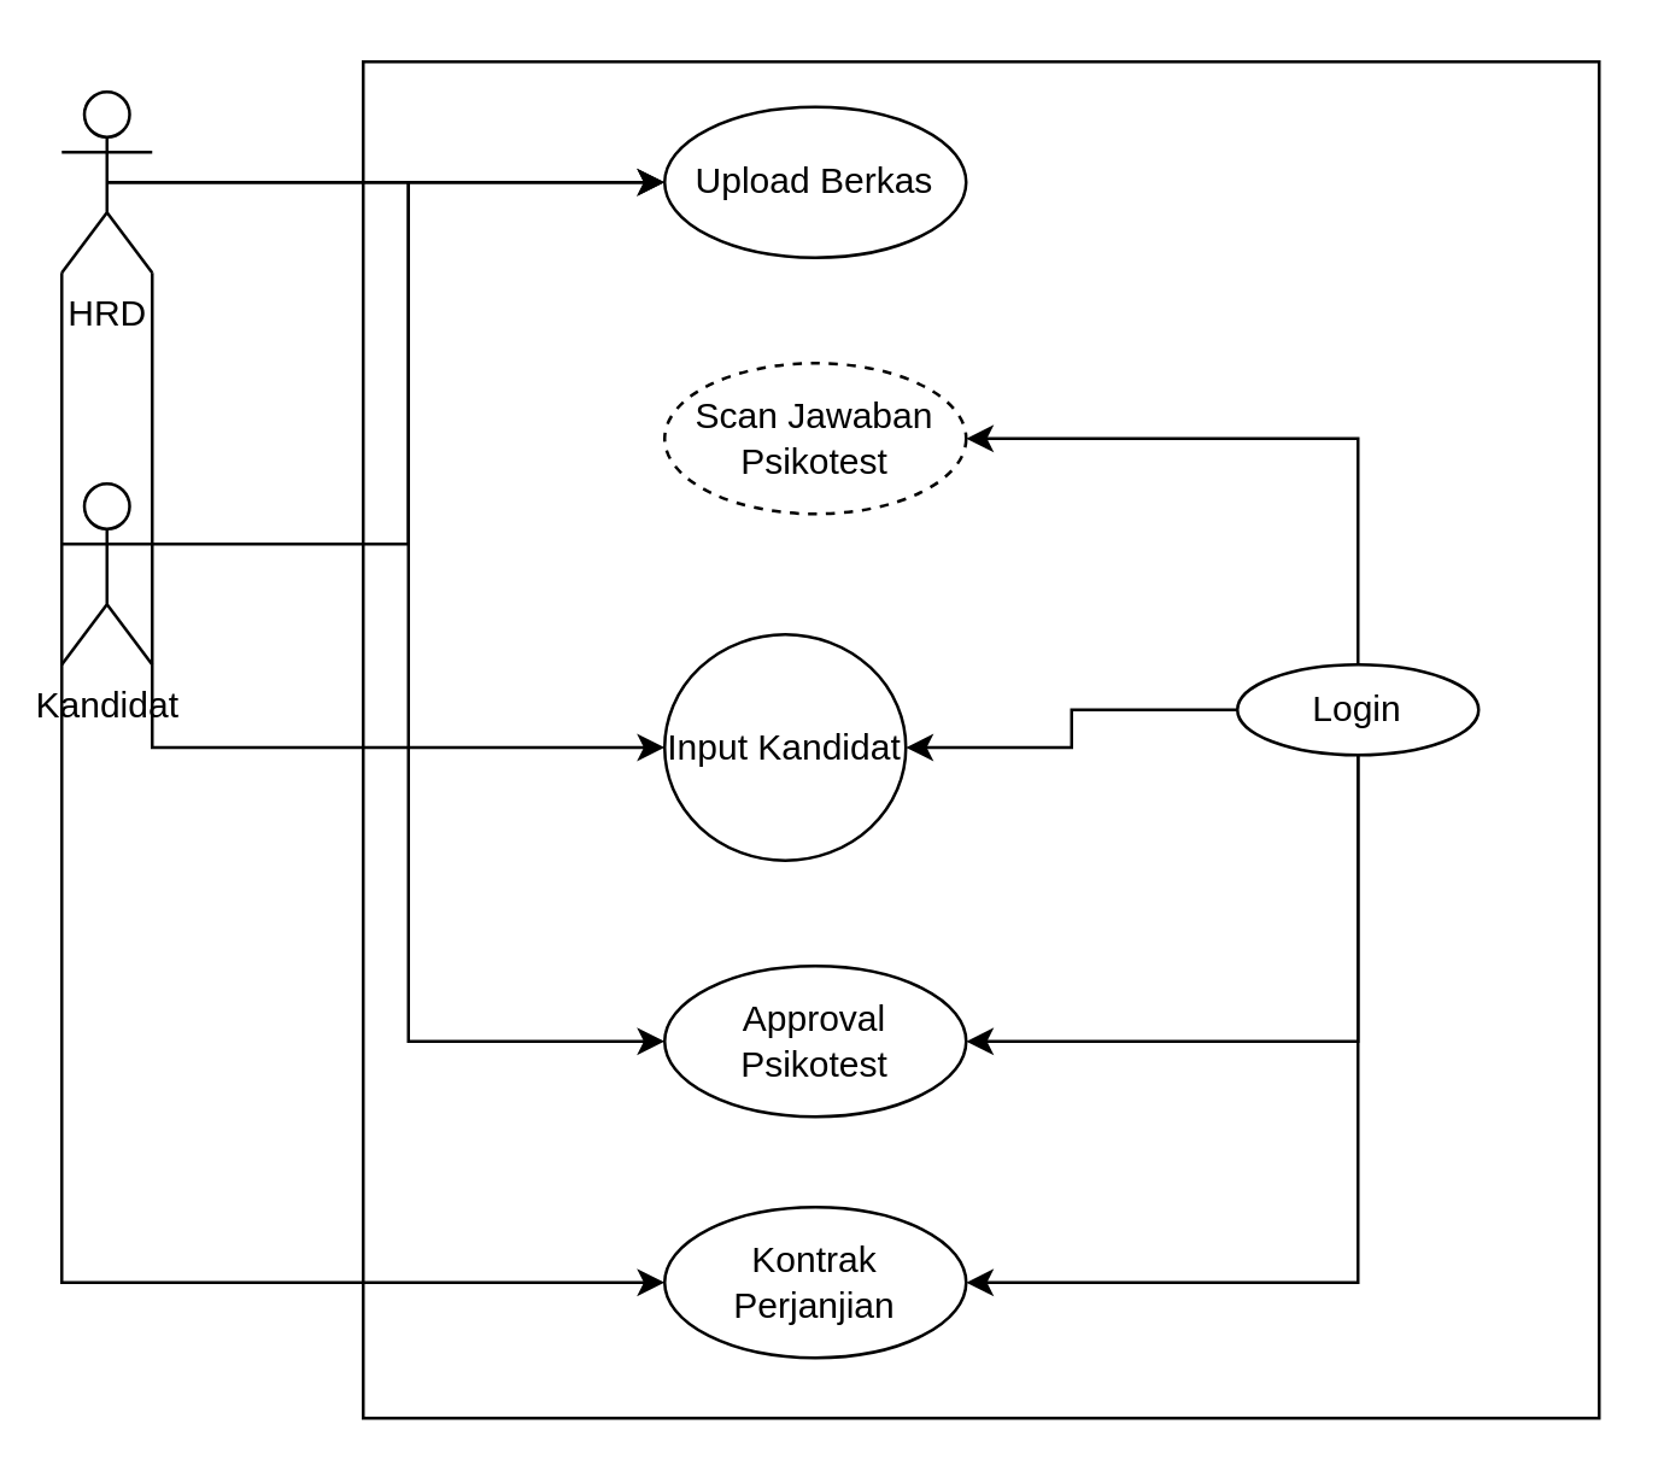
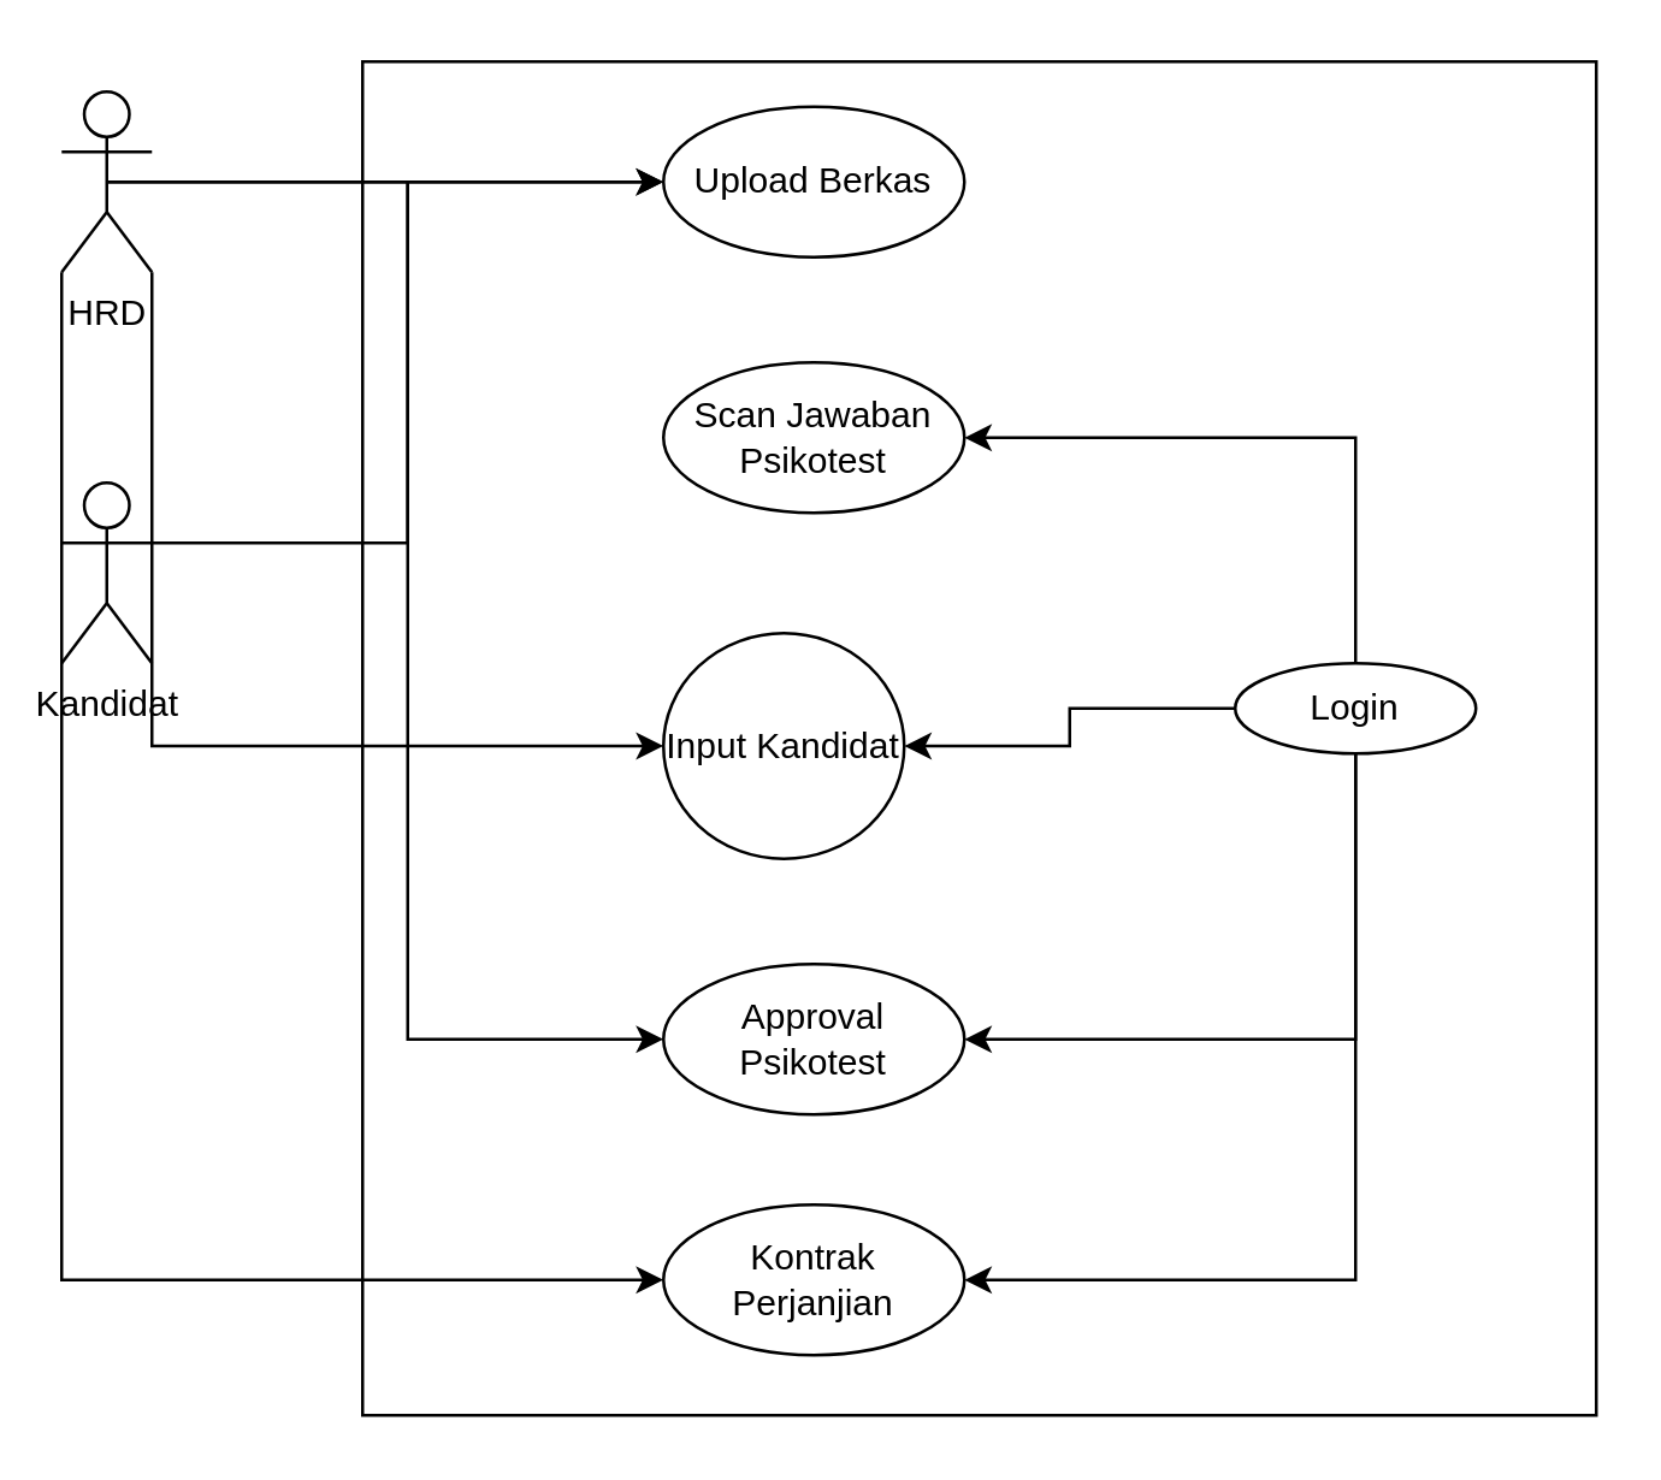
  <mxCell id="0" />
  <mxCell id="1" parent="0" />
  <mxCell id="2" style="edgeStyle=orthogonalEdgeStyle;rounded=0;orthogonalLoop=1;jettySize=auto;html=1;exitX=0.5;exitY=0.5;exitDx=0;exitDy=0;exitPerimeter=0;" edge="1" parent="1" source="6" target="15"><mxGeometry relative="1" as="geometry" /></mxCell>
  <mxCell id="3" style="edgeStyle=orthogonalEdgeStyle;rounded=0;orthogonalLoop=1;jettySize=auto;html=1;exitX=1;exitY=1;exitDx=0;exitDy=0;exitPerimeter=0;entryX=0;entryY=0.5;entryDx=0;entryDy=0;" edge="1" parent="1" source="6" target="17"><mxGeometry relative="1" as="geometry" /></mxCell>
  <mxCell id="4" style="edgeStyle=orthogonalEdgeStyle;rounded=0;orthogonalLoop=1;jettySize=auto;html=1;exitX=0.5;exitY=0.5;exitDx=0;exitDy=0;exitPerimeter=0;entryX=0;entryY=0.5;entryDx=0;entryDy=0;" edge="1" parent="1" source="6" target="18"><mxGeometry relative="1" as="geometry" /></mxCell>
  <mxCell id="5" style="edgeStyle=orthogonalEdgeStyle;rounded=0;orthogonalLoop=1;jettySize=auto;html=1;exitX=0;exitY=1;exitDx=0;exitDy=0;exitPerimeter=0;entryX=0;entryY=0.5;entryDx=0;entryDy=0;" edge="1" parent="1" source="6" target="19"><mxGeometry relative="1" as="geometry" /></mxCell>
  <mxCell id="6" value="HRD" style="shape=umlActor;verticalLabelPosition=bottom;verticalAlign=top;html=1;outlineConnect=0;" vertex="1" parent="1"><mxGeometry x="20" y="30" width="30" height="60" as="geometry" /></mxCell>
  <mxCell id="7" value="" style="html=1;whiteSpace=wrap;fillColor=none;" vertex="1" parent="1"><mxGeometry x="120" y="20" width="410" height="450" as="geometry" /></mxCell>
  <mxCell id="8" style="edgeStyle=orthogonalEdgeStyle;rounded=0;orthogonalLoop=1;jettySize=auto;html=1;exitX=1;exitY=0.333;exitDx=0;exitDy=0;exitPerimeter=0;entryX=0;entryY=0.5;entryDx=0;entryDy=0;" edge="1" parent="1" source="9" target="15"><mxGeometry relative="1" as="geometry" /></mxCell>
  <mxCell id="9" value="Kandidat" style="shape=umlActor;verticalLabelPosition=bottom;verticalAlign=top;html=1;outlineConnect=0;" vertex="1" parent="1"><mxGeometry x="20" y="160" width="30" height="60" as="geometry" /></mxCell>
  <mxCell id="10" style="edgeStyle=orthogonalEdgeStyle;rounded=0;orthogonalLoop=1;jettySize=auto;html=1;exitX=0.5;exitY=0;exitDx=0;exitDy=0;entryX=1;entryY=0.5;entryDx=0;entryDy=0;" edge="1" parent="1" source="14" target="16"><mxGeometry relative="1" as="geometry" /></mxCell>
  <mxCell id="11" style="edgeStyle=orthogonalEdgeStyle;rounded=0;orthogonalLoop=1;jettySize=auto;html=1;exitX=0.5;exitY=1;exitDx=0;exitDy=0;entryX=1;entryY=0.5;entryDx=0;entryDy=0;" edge="1" parent="1" source="14" target="18"><mxGeometry relative="1" as="geometry" /></mxCell>
  <mxCell id="12" style="edgeStyle=orthogonalEdgeStyle;rounded=0;orthogonalLoop=1;jettySize=auto;html=1;exitX=0;exitY=0.5;exitDx=0;exitDy=0;entryX=1;entryY=0.5;entryDx=0;entryDy=0;" edge="1" parent="1" source="14" target="17"><mxGeometry relative="1" as="geometry" /></mxCell>
  <mxCell id="13" style="edgeStyle=orthogonalEdgeStyle;rounded=0;orthogonalLoop=1;jettySize=auto;html=1;exitX=0.5;exitY=1;exitDx=0;exitDy=0;entryX=1;entryY=0.5;entryDx=0;entryDy=0;" edge="1" parent="1" source="14" target="19"><mxGeometry relative="1" as="geometry" /></mxCell>
  <mxCell id="14" value="Login" style="ellipse;whiteSpace=wrap;html=1;" vertex="1" parent="1"><mxGeometry x="410" y="220" width="80" height="30" as="geometry" /></mxCell>
  <mxCell id="15" value="Upload Berkas" style="ellipse;whiteSpace=wrap;html=1;" vertex="1" parent="1"><mxGeometry x="220" y="35" width="100" height="50" as="geometry" /></mxCell>
- <mxCell id="16" value="Scan Jawaban Psikotest" style="ellipse;whiteSpace=wrap;html=1;dashed=1;" vertex="1" parent="1"><mxGeometry x="220" y="120" width="100" height="50" as="geometry" /></mxCell>
+ <mxCell id="16" value="Scan Jawaban Psikotest" style="ellipse;whiteSpace=wrap;html=1;" vertex="1" parent="1"><mxGeometry x="220" y="120" width="100" height="50" as="geometry" /></mxCell>
  <mxCell id="17" value="Input Kandidat" style="ellipse;whiteSpace=wrap;html=1;" vertex="1" parent="1"><mxGeometry x="220" y="210" width="80" height="75" as="geometry" /></mxCell>
  <mxCell id="18" value="Approval Psikotest" style="ellipse;whiteSpace=wrap;html=1;" vertex="1" parent="1"><mxGeometry x="220" y="320" width="100" height="50" as="geometry" /></mxCell>
  <mxCell id="19" value="Kontrak Perjanjian" style="ellipse;whiteSpace=wrap;html=1;" vertex="1" parent="1"><mxGeometry x="220" y="400" width="100" height="50" as="geometry" /></mxCell>
